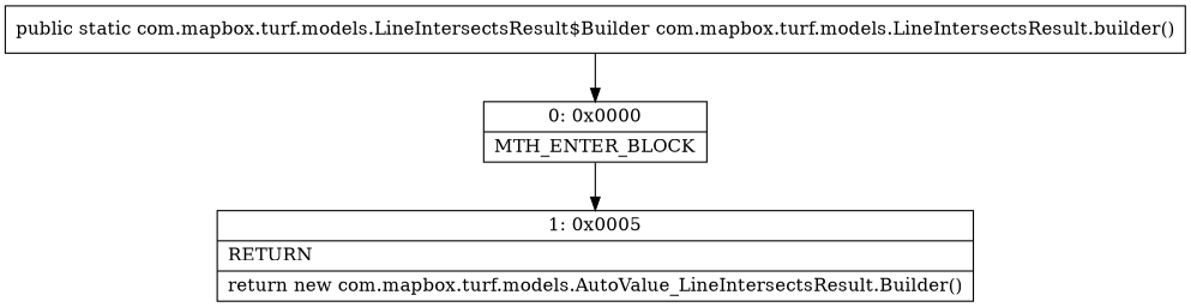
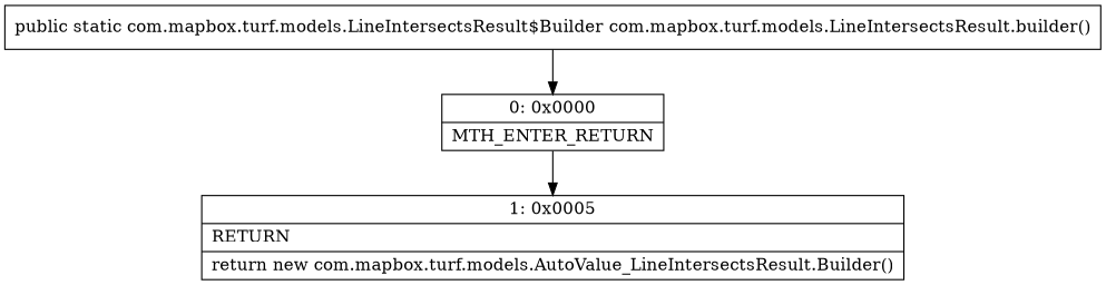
  digraph {
    node [shape=record]
-   n1 [label="{0\:\ 0x0000|MTH_ENTER_BLOCK\l}"]
+   n1 [label="{0\:\ 0x0000|MTH_ENTER_RETURN\l}"]
    n2 [label="{1\:\ 0x0005|RETURN\l|return new com.mapbox.turf.models.AutoValue_LineIntersectsResult.Builder()\l}"]
    n3 [label="{public static com.mapbox.turf.models.LineIntersectsResult$Builder com.mapbox.turf.models.LineIntersectsResult.builder() }"]
    n1 -> n2
    n3 -> n1
  }
